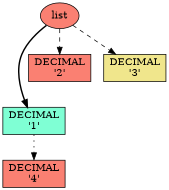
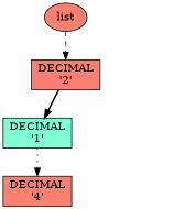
  digraph {
    node [fillcolor=salmon style=filled shape=box]
    edge [style=dashed]
    n1 [label=list shape=""]
    n2 [fillcolor=aquamarine label="DECIMAL\n'1'"]
    n3 [label="DECIMAL\n'2'"]
-   n4 [fillcolor=khaki label="DECIMAL\n'3'"]
    n5 [label="DECIMAL\n'4'"]
-   n1 -> n2 [style=bold]
+   n3 -> n2 [style=bold]
    n1 -> n3
-   n1 -> n4
    n2 -> n5 [style=dotted]
  }
